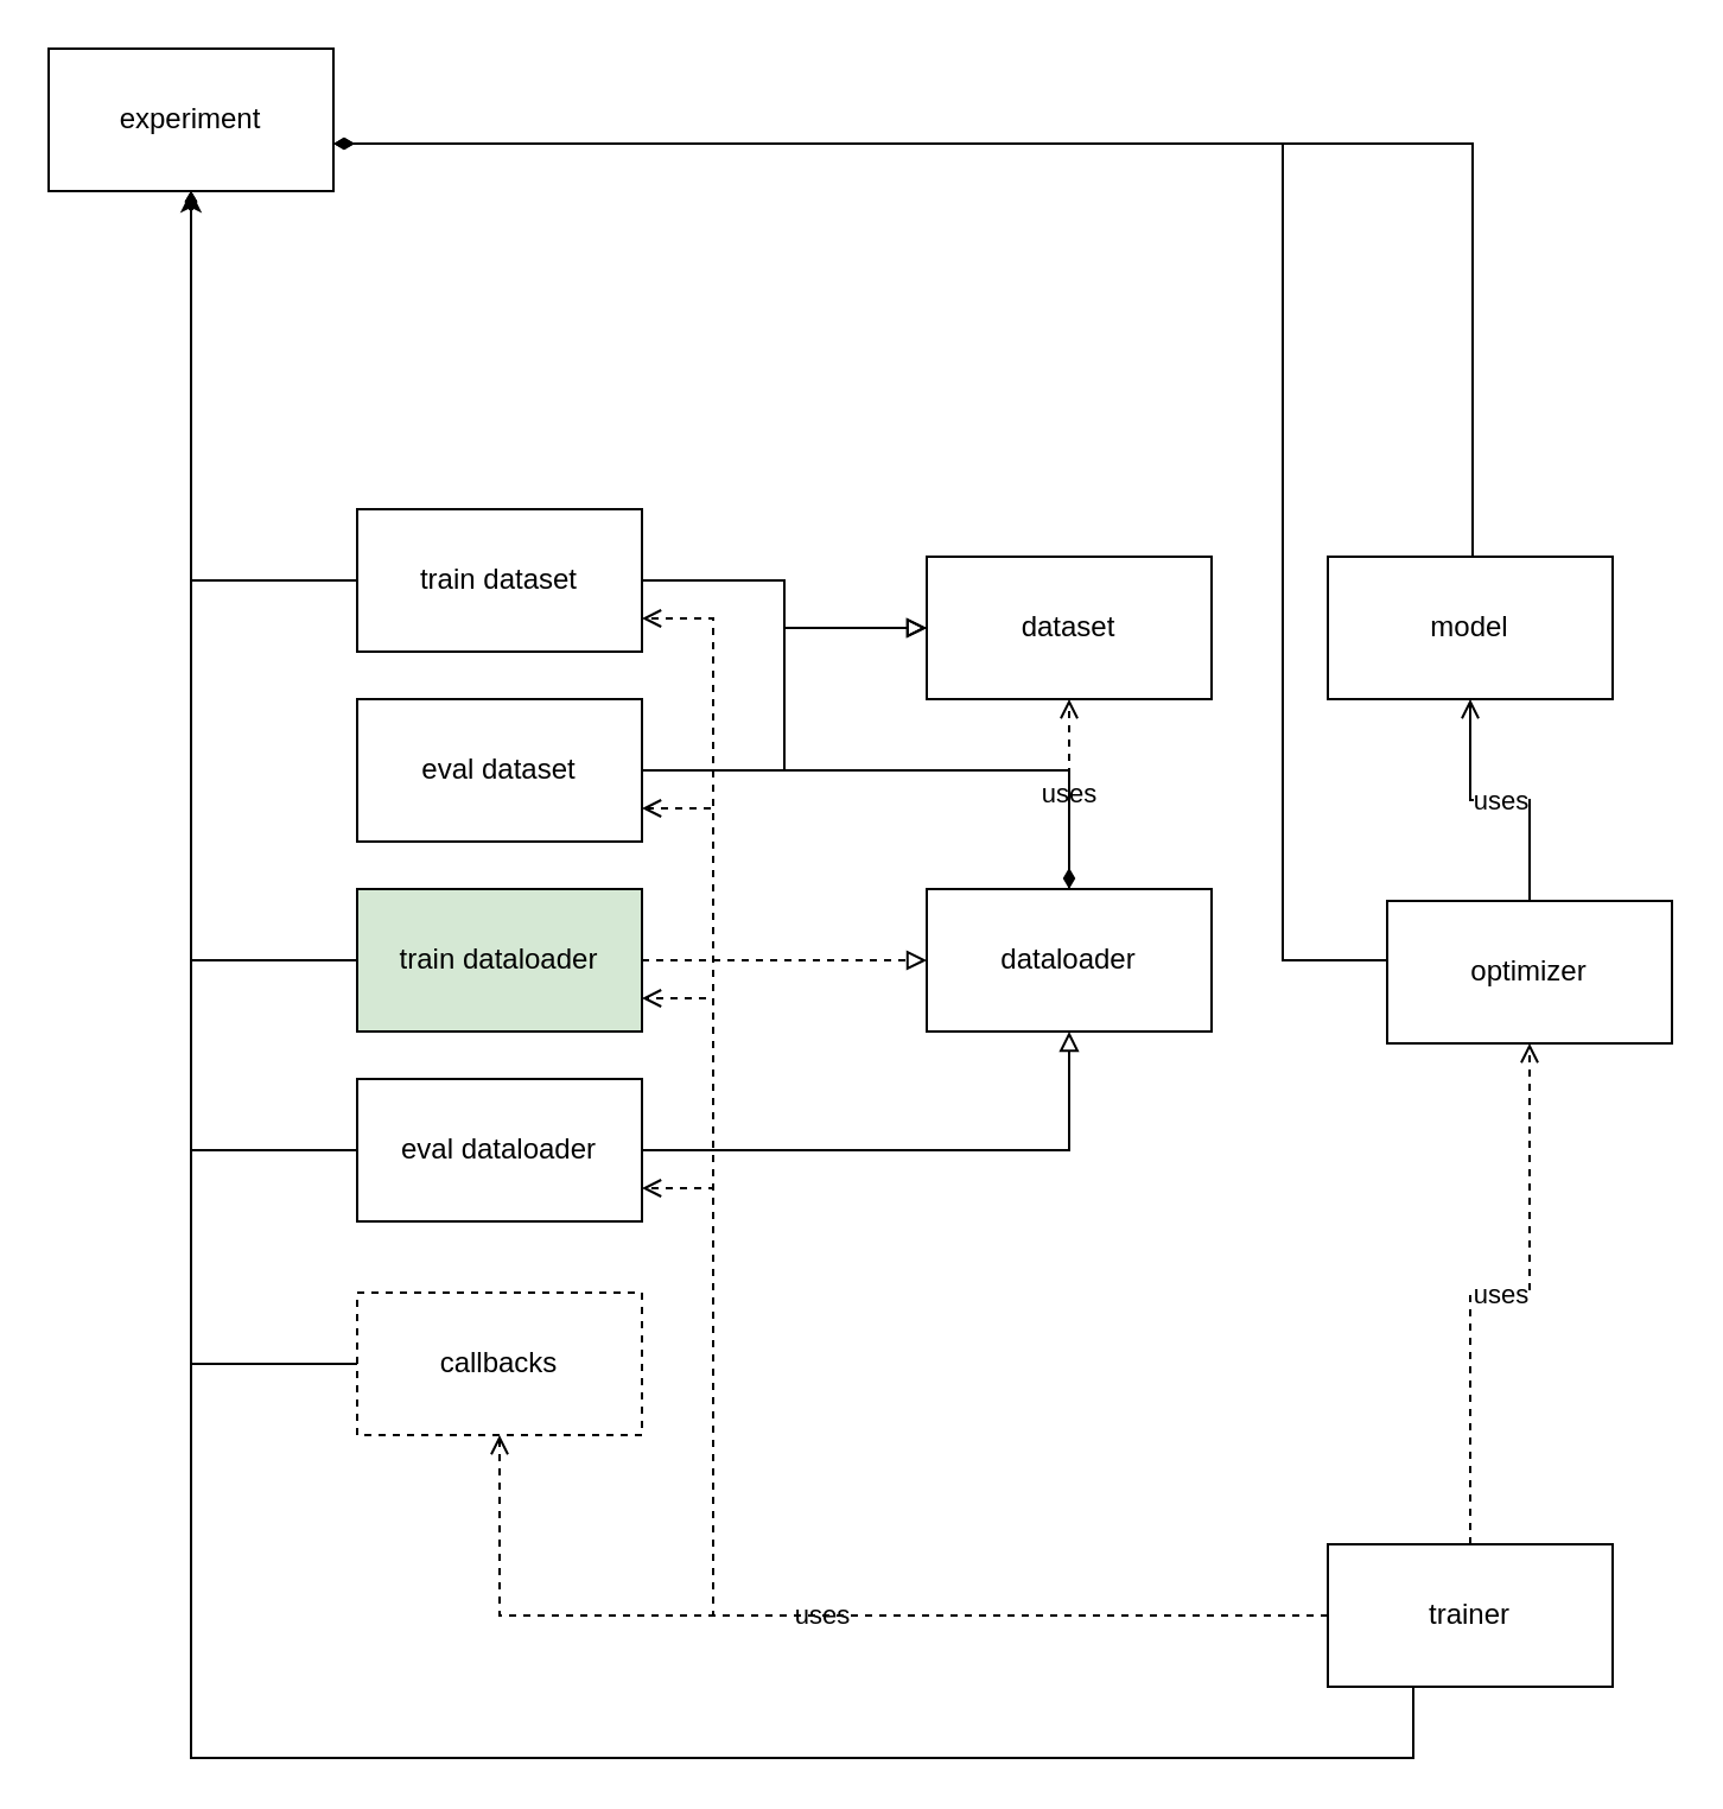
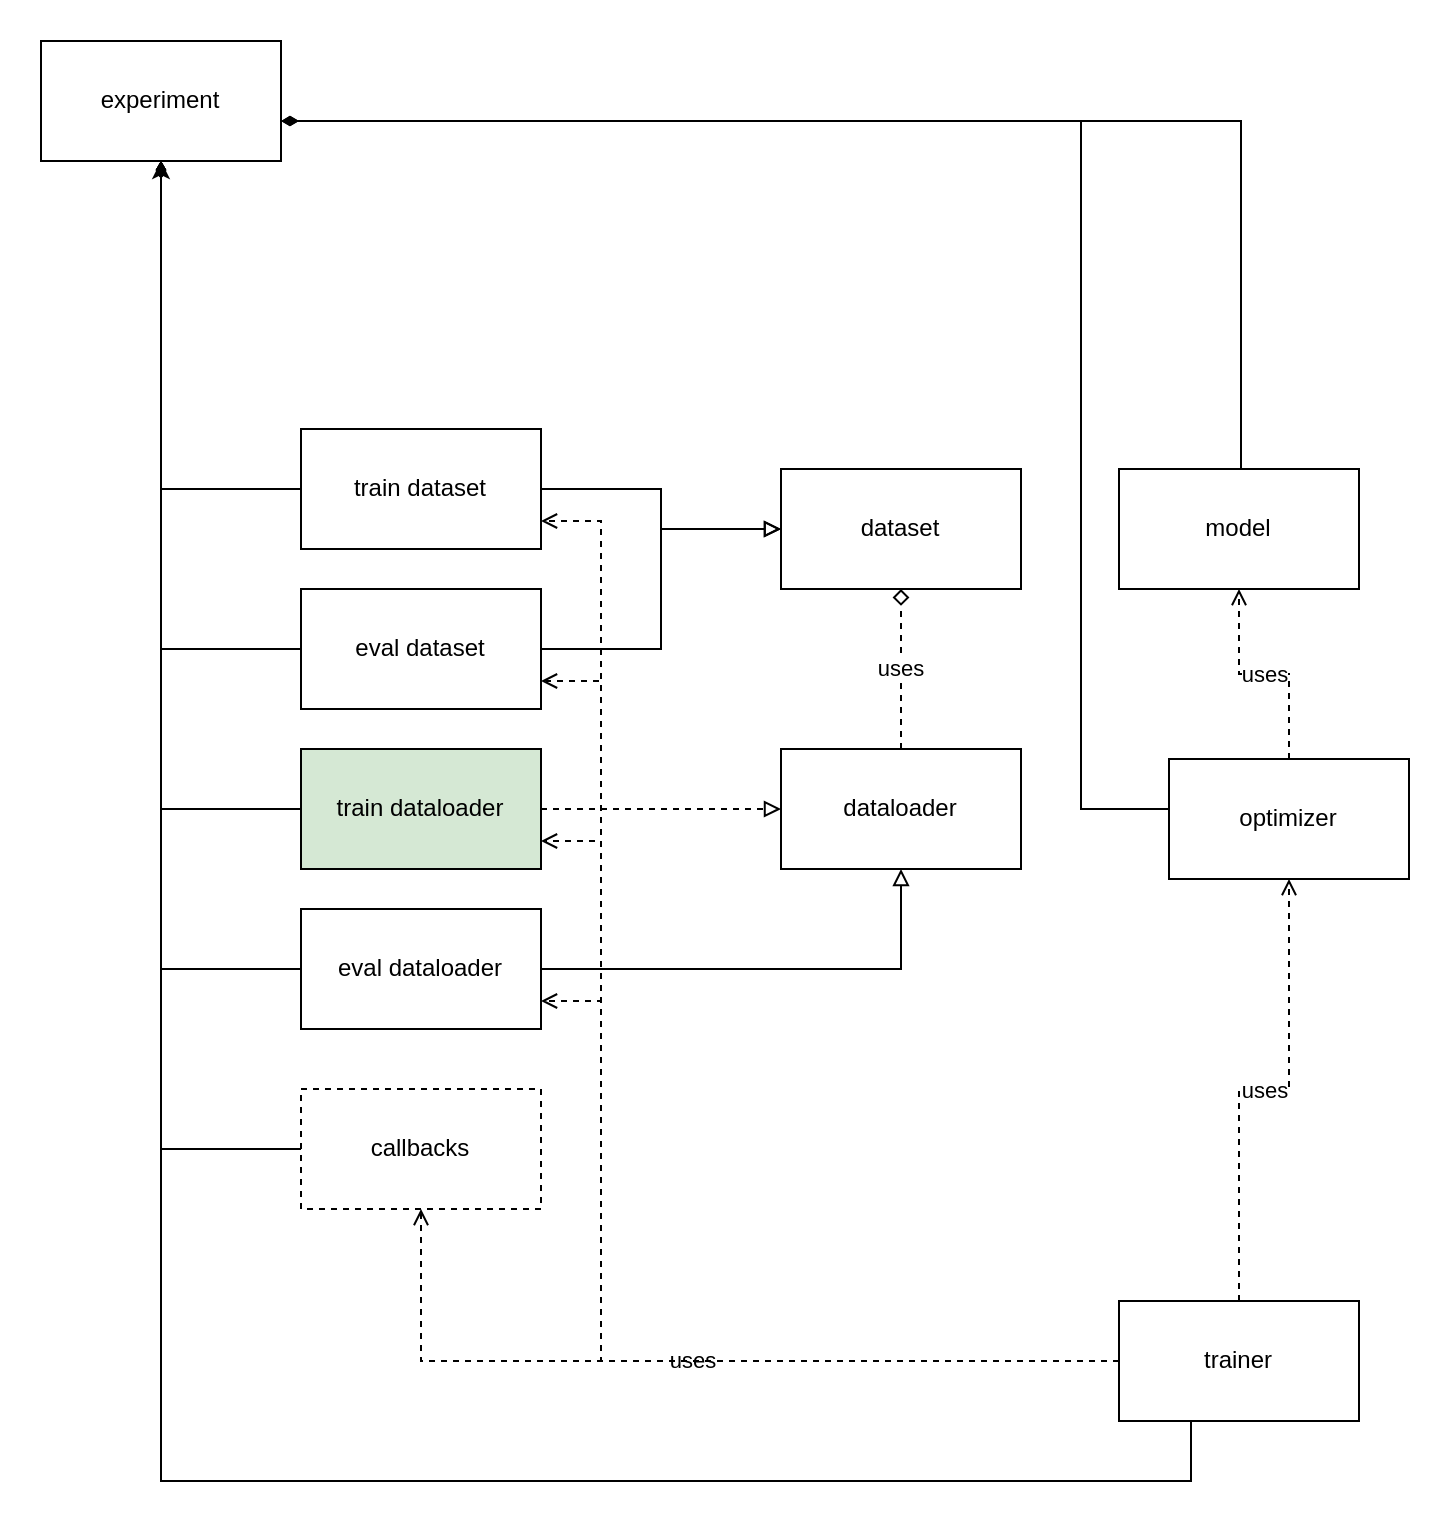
  <mxCell id="0" />
  <mxCell id="1" parent="0" />
  <mxCell id="2" style="edgeStyle=orthogonalEdgeStyle;rounded=0;orthogonalLoop=1;jettySize=auto;html=1;endArrow=diamondThin;endFill=1;" edge="1" parent="1" source="3" target="10"><mxGeometry relative="1" as="geometry"><Array as="points"><mxPoint x="620" y="60" /></Array></mxGeometry></mxCell>
  <mxCell id="3" value="model" style="rounded=0;whiteSpace=wrap;html=1;" vertex="1" parent="1"><mxGeometry x="559" y="234" width="120" height="60" as="geometry" /></mxCell>
- <mxCell id="4" value="uses" style="edgeStyle=orthogonalEdgeStyle;rounded=0;orthogonalLoop=1;jettySize=auto;html=1;endArrow=open;endFill=0;dashed=0;" edge="1" parent="1" source="6" target="3"><mxGeometry relative="1" as="geometry" /></mxCell>
+ <mxCell id="4" value="uses" style="edgeStyle=orthogonalEdgeStyle;rounded=0;orthogonalLoop=1;jettySize=auto;html=1;endArrow=open;endFill=0;dashed=1;" edge="1" parent="1" source="6" target="3"><mxGeometry relative="1" as="geometry" /></mxCell>
  <mxCell id="5" style="edgeStyle=orthogonalEdgeStyle;rounded=0;orthogonalLoop=1;jettySize=auto;html=1;endArrow=diamondThin;endFill=1;" edge="1" parent="1" source="6" target="10"><mxGeometry relative="1" as="geometry"><Array as="points"><mxPoint x="540" y="404" /><mxPoint x="540" y="60" /></Array></mxGeometry></mxCell>
  <mxCell id="6" value="optimizer" style="rounded=0;whiteSpace=wrap;html=1;" vertex="1" parent="1"><mxGeometry x="584" y="379" width="120" height="60" as="geometry" /></mxCell>
  <mxCell id="7" value="dataloader" style="rounded=0;whiteSpace=wrap;html=1;" vertex="1" parent="1"><mxGeometry x="390" y="374" width="120" height="60" as="geometry" /></mxCell>
  <mxCell id="8" value="dataset" style="rounded=0;whiteSpace=wrap;html=1;" vertex="1" parent="1"><mxGeometry x="390" y="234" width="120" height="60" as="geometry" /></mxCell>
- <mxCell id="9" value="uses" style="edgeStyle=orthogonalEdgeStyle;rounded=0;orthogonalLoop=1;jettySize=auto;html=1;endArrow=open;endFill=0;dashed=1;" edge="1" parent="1" source="7" target="8"><mxGeometry relative="1" as="geometry"><mxPoint x="625" y="434" as="sourcePoint" /><mxPoint x="625" y="354" as="targetPoint" /></mxGeometry></mxCell>
+ <mxCell id="9" value="uses" style="edgeStyle=orthogonalEdgeStyle;rounded=0;orthogonalLoop=1;jettySize=auto;html=1;endArrow=diamond;endFill=0;dashed=1;" edge="1" parent="1" source="7" target="8"><mxGeometry relative="1" as="geometry"><mxPoint x="625" y="434" as="sourcePoint" /><mxPoint x="625" y="354" as="targetPoint" /></mxGeometry></mxCell>
  <mxCell id="10" value="experiment" style="rounded=0;whiteSpace=wrap;html=1;" vertex="1" parent="1"><mxGeometry x="20" y="20" width="120" height="60" as="geometry" /></mxCell>
  <mxCell id="11" value="" style="edgeStyle=orthogonalEdgeStyle;rounded=0;orthogonalLoop=1;jettySize=auto;html=1;endArrow=diamondThin;endFill=1;" edge="1" parent="1" source="13" target="10"><mxGeometry relative="1" as="geometry" /></mxCell>
  <mxCell id="12" style="edgeStyle=orthogonalEdgeStyle;rounded=0;orthogonalLoop=1;jettySize=auto;html=1;endArrow=block;endFill=0;" edge="1" parent="1" source="13" target="8"><mxGeometry relative="1" as="geometry" /></mxCell>
  <mxCell id="13" value="train dataset" style="rounded=0;whiteSpace=wrap;html=1;" vertex="1" parent="1"><mxGeometry x="150" y="214" width="120" height="60" as="geometry" /></mxCell>
- <mxCell id="14" style="edgeStyle=orthogonalEdgeStyle;rounded=0;orthogonalLoop=1;jettySize=auto;html=1;endArrow=diamondThin;endFill=1;" edge="1" parent="1" source="16" target="7"><mxGeometry relative="1" as="geometry" /></mxCell>
+ <mxCell id="14" style="edgeStyle=orthogonalEdgeStyle;rounded=0;orthogonalLoop=1;jettySize=auto;html=1;endArrow=diamondThin;endFill=1;" edge="1" parent="1" source="16" target="10"><mxGeometry relative="1" as="geometry" /></mxCell>
  <mxCell id="15" style="edgeStyle=orthogonalEdgeStyle;rounded=0;orthogonalLoop=1;jettySize=auto;html=1;endArrow=block;endFill=0;" edge="1" parent="1" source="16" target="8"><mxGeometry relative="1" as="geometry" /></mxCell>
  <mxCell id="16" value="eval dataset" style="rounded=0;whiteSpace=wrap;html=1;" vertex="1" parent="1"><mxGeometry x="150" y="294" width="120" height="60" as="geometry" /></mxCell>
  <mxCell id="17" style="edgeStyle=orthogonalEdgeStyle;rounded=0;orthogonalLoop=1;jettySize=auto;html=1;endArrow=diamondThin;endFill=1;" edge="1" parent="1" source="19" target="10"><mxGeometry relative="1" as="geometry" /></mxCell>
  <mxCell id="18" style="edgeStyle=orthogonalEdgeStyle;rounded=0;orthogonalLoop=1;jettySize=auto;html=1;endArrow=block;endFill=0;dashed=1;" edge="1" parent="1" source="19" target="7"><mxGeometry relative="1" as="geometry" /></mxCell>
  <mxCell id="19" value="train dataloader" style="rounded=0;whiteSpace=wrap;html=1;fillColor=#d5e8d4;" vertex="1" parent="1"><mxGeometry x="150" y="374" width="120" height="60" as="geometry" /></mxCell>
  <mxCell id="20" style="edgeStyle=orthogonalEdgeStyle;rounded=0;orthogonalLoop=1;jettySize=auto;html=1;endArrow=diamondThin;endFill=1;" edge="1" parent="1" source="22" target="10"><mxGeometry relative="1" as="geometry" /></mxCell>
  <mxCell id="21" style="edgeStyle=orthogonalEdgeStyle;rounded=0;orthogonalLoop=1;jettySize=auto;html=1;endArrow=block;endFill=0;" edge="1" parent="1" source="22" target="7"><mxGeometry relative="1" as="geometry" /></mxCell>
  <mxCell id="22" value="eval dataloader" style="rounded=0;whiteSpace=wrap;html=1;" vertex="1" parent="1"><mxGeometry x="150" y="454" width="120" height="60" as="geometry" /></mxCell>
  <mxCell id="23" style="edgeStyle=orthogonalEdgeStyle;rounded=0;orthogonalLoop=1;jettySize=auto;html=1;endArrow=diamondThin;endFill=1;" edge="1" parent="1" source="24" target="10"><mxGeometry relative="1" as="geometry" /></mxCell>
  <mxCell id="24" value="callbacks" style="rounded=0;whiteSpace=wrap;html=1;dashed=1;" vertex="1" parent="1"><mxGeometry x="150" y="544" width="120" height="60" as="geometry" /></mxCell>
  <mxCell id="25" value="uses" style="edgeStyle=orthogonalEdgeStyle;rounded=0;orthogonalLoop=1;jettySize=auto;html=1;dashed=1;endArrow=open;endFill=0;" edge="1" parent="1" source="32" target="6"><mxGeometry relative="1" as="geometry" /></mxCell>
  <mxCell id="26" value="uses" style="edgeStyle=orthogonalEdgeStyle;rounded=0;orthogonalLoop=1;jettySize=auto;html=1;endArrow=open;endFill=0;dashed=1;" edge="1" parent="1" source="32" target="24"><mxGeometry relative="1" as="geometry" /></mxCell>
  <mxCell id="27" style="edgeStyle=orthogonalEdgeStyle;rounded=0;orthogonalLoop=1;jettySize=auto;html=1;endArrow=open;endFill=0;dashed=1;" edge="1" parent="1" source="32" target="22"><mxGeometry relative="1" as="geometry"><Array as="points"><mxPoint x="300" y="680" /><mxPoint x="300" y="500" /></Array></mxGeometry></mxCell>
  <mxCell id="28" style="edgeStyle=orthogonalEdgeStyle;rounded=0;orthogonalLoop=1;jettySize=auto;html=1;endArrow=open;endFill=0;dashed=1;" edge="1" parent="1" source="32" target="19"><mxGeometry relative="1" as="geometry"><Array as="points"><mxPoint x="300" y="680" /><mxPoint x="300" y="420" /></Array></mxGeometry></mxCell>
  <mxCell id="29" style="edgeStyle=orthogonalEdgeStyle;rounded=0;orthogonalLoop=1;jettySize=auto;html=1;endArrow=open;endFill=0;dashed=1;" edge="1" parent="1" source="32" target="16"><mxGeometry relative="1" as="geometry"><Array as="points"><mxPoint x="300" y="680" /><mxPoint x="300" y="340" /></Array></mxGeometry></mxCell>
  <mxCell id="30" value="" style="edgeStyle=orthogonalEdgeStyle;rounded=0;orthogonalLoop=1;jettySize=auto;html=1;endArrow=open;endFill=0;dashed=1;" edge="1" parent="1" source="32" target="13"><mxGeometry relative="1" as="geometry"><Array as="points"><mxPoint x="300" y="680" /><mxPoint x="300" y="260" /></Array></mxGeometry></mxCell>
  <mxCell id="31" style="edgeStyle=orthogonalEdgeStyle;rounded=0;orthogonalLoop=1;jettySize=auto;html=1;" edge="1" parent="1" source="32" target="10"><mxGeometry relative="1" as="geometry"><Array as="points"><mxPoint x="595" y="740" /><mxPoint x="80" y="740" /></Array></mxGeometry></mxCell>
  <mxCell id="32" value="trainer" style="rounded=0;whiteSpace=wrap;html=1;" vertex="1" parent="1"><mxGeometry x="559" y="650" width="120" height="60" as="geometry" /></mxCell>
